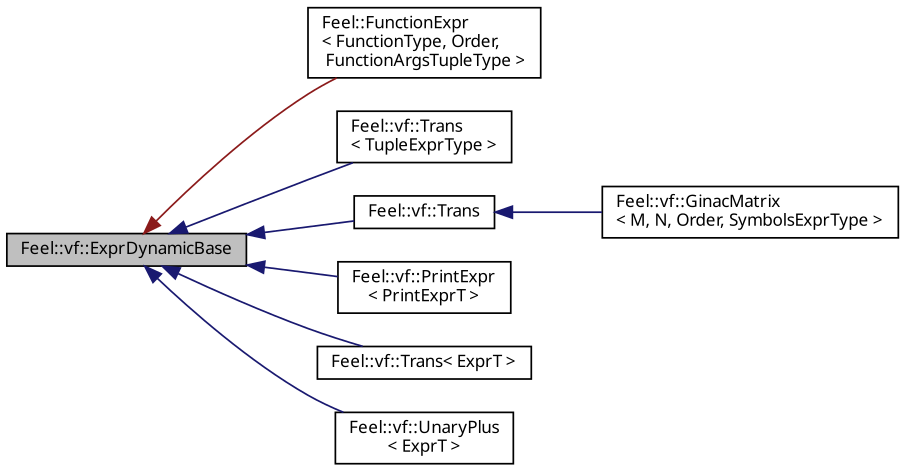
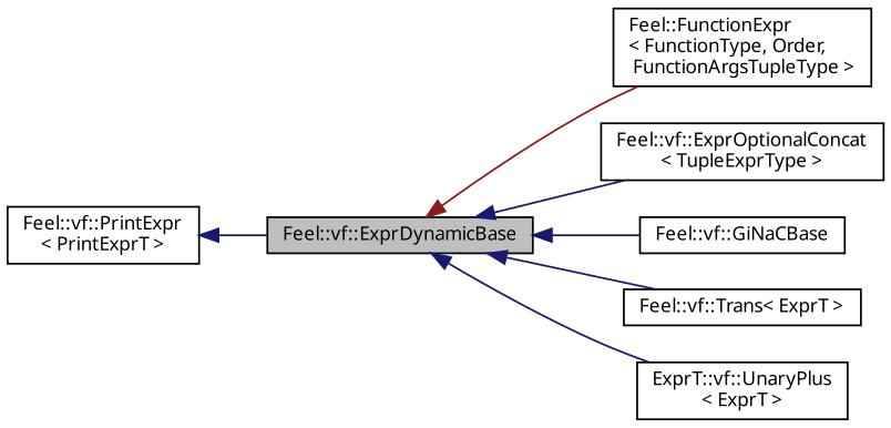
  digraph {
    fontname="Noto Sans"
    rankdir=LR
    node [color=black fillcolor=white fontname="Noto Sans" fontsize=10 shape=record style=filled]
    edge [color=midnightblue dir=back fontname="Noto Sans" fontsize=10 labelfontname=Helvetica labelfontsize=10 style=solid]
    n1 [fillcolor=grey75 fontcolor=black height=0.2 label="Feel::vf::ExprDynamicBase" width=0.4]
    n2 [height=0.2 label="Feel::FunctionExpr\l\< FunctionType, Order,\l FunctionArgsTupleType \>" width=0.4]
-   n3 [height=0.2 label="Feel::vf::Trans\l\< TupleExprType \>" width=0.4]
-   n4 [height=0.2 label="Feel::vf::Trans" width=0.4]
+   n3 [height=0.2 label="Feel::vf::ExprOptionalConcat\l\< TupleExprType \>" width=0.4]
+   n4 [height=0.2 label="Feel::vf::GiNaCBase" width=0.4]
    n5 [height=0.2 label="Feel::vf::PrintExpr\l\< PrintExprT \>" width=0.4]
    n6 [height=0.2 label="Feel::vf::Trans\< ExprT \>" width=0.4]
-   n7 [height=0.2 label="Feel::vf::UnaryPlus\l\< ExprT \>" width=0.4]
-   n8 [height=0.2 label="Feel::vf::GinacMatrix\l\< M, N, Order, SymbolsExprType \>" width=0.4]
+   n7 [height=0.2 label="ExprT::vf::UnaryPlus\l\< ExprT \>" width=0.4]
    n1 -> n2 [color=firebrick4]
    n1 -> n3
    n1 -> n4
-   n1 -> n5
+   n5 -> n1
    n1 -> n6
    n1 -> n7
-   n4 -> n8
  }
